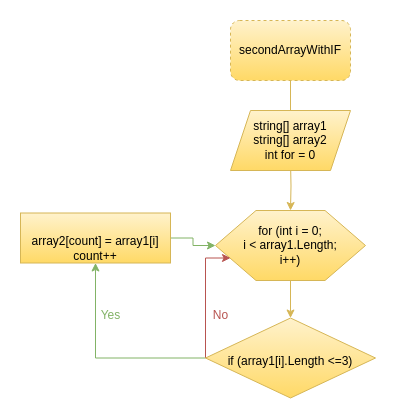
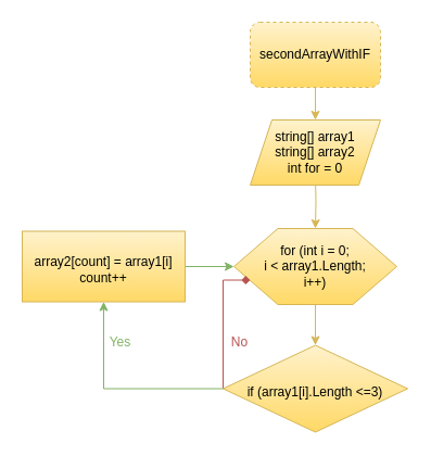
  <mxCell id="0" />
  <mxCell id="1" parent="0" />
- <mxCell id="2" value="" style="edgeStyle=orthogonalEdgeStyle;rounded=0;orthogonalLoop=1;jettySize=auto;html=1;fillColor=#fff2cc;strokeColor=#d6b656;gradientColor=#ffd966;endArrow=none;" edge="1" parent="1" source="3" target="5"><mxGeometry relative="1" as="geometry" /></mxCell>
+ <mxCell id="2" value="" style="edgeStyle=orthogonalEdgeStyle;rounded=0;orthogonalLoop=1;jettySize=auto;html=1;fillColor=#fff2cc;strokeColor=#d6b656;gradientColor=#ffd966;" edge="1" parent="1" source="3" target="5"><mxGeometry relative="1" as="geometry" /></mxCell>
  <mxCell id="3" value="secondArrayWithIF" style="rounded=1;whiteSpace=wrap;html=1;fillColor=#fff2cc;strokeColor=#d6b656;gradientColor=#ffd966;dashed=1;" vertex="1" parent="1"><mxGeometry x="230" y="20" width="120" height="60" as="geometry" /></mxCell>
  <mxCell id="4" value="" style="edgeStyle=orthogonalEdgeStyle;rounded=0;orthogonalLoop=1;jettySize=auto;html=1;fillColor=#fff2cc;strokeColor=#d6b656;gradientColor=#ffd966;" edge="1" parent="1" target="6"><mxGeometry relative="1" as="geometry"><mxPoint x="290" y="160" as="sourcePoint" /></mxGeometry></mxCell>
  <mxCell id="5" value="string[] array1&lt;br&gt;string[] array2&lt;br&gt;int for = 0" style="shape=parallelogram;perimeter=parallelogramPerimeter;whiteSpace=wrap;html=1;fixedSize=1;fillColor=#fff2cc;strokeColor=#d6b656;gradientColor=#ffd966;" vertex="1" parent="1"><mxGeometry x="230" y="110" width="120" height="60" as="geometry" /></mxCell>
  <mxCell id="6" value="" style="verticalLabelPosition=bottom;verticalAlign=top;html=1;shape=hexagon;perimeter=hexagonPerimeter2;arcSize=6;size=0.27;fillColor=#fff2cc;strokeColor=#d6b656;gradientColor=#ffd966;" vertex="1" parent="1"><mxGeometry x="215" y="210" width="150" height="70" as="geometry" /></mxCell>
  <mxCell id="7" value="" style="edgeStyle=orthogonalEdgeStyle;rounded=0;orthogonalLoop=1;jettySize=auto;html=1;fillColor=#fff2cc;strokeColor=#d6b656;gradientColor=#ffd966;" edge="1" parent="1" source="6" target="10"><mxGeometry relative="1" as="geometry" /></mxCell>
  <mxCell id="8" value="" style="edgeStyle=orthogonalEdgeStyle;rounded=0;orthogonalLoop=1;jettySize=auto;html=1;fillColor=#d5e8d4;strokeColor=#82b366;gradientColor=#97d077;" edge="1" parent="1" source="10" target="12"><mxGeometry relative="1" as="geometry"><Array as="points"><mxPoint x="95" y="358" /></Array></mxGeometry></mxCell>
- <mxCell id="9" style="edgeStyle=orthogonalEdgeStyle;rounded=0;orthogonalLoop=1;jettySize=auto;html=1;exitX=0;exitY=0.5;exitDx=0;exitDy=0;entryX=0;entryY=0.75;entryDx=0;entryDy=0;fillColor=#f8cecc;strokeColor=#b85450;gradientColor=#ea6b66;" edge="1" parent="1" source="10" target="13"><mxGeometry relative="1" as="geometry"><Array as="points"><mxPoint x="205" y="258" /></Array></mxGeometry></mxCell>
+ <mxCell id="9" style="edgeStyle=orthogonalEdgeStyle;rounded=0;orthogonalLoop=1;jettySize=auto;html=1;exitX=0;exitY=0.5;exitDx=0;exitDy=0;entryX=0;entryY=0.75;entryDx=0;entryDy=0;fillColor=#f8cecc;strokeColor=#b85450;gradientColor=#ea6b66;endArrow=diamond;" edge="1" parent="1" source="10" target="13"><mxGeometry relative="1" as="geometry"><Array as="points"><mxPoint x="205" y="258" /></Array></mxGeometry></mxCell>
  <mxCell id="10" value="&lt;br&gt;&lt;br&gt;if (array1[i].Length &amp;lt;=3)" style="rhombus;whiteSpace=wrap;html=1;verticalAlign=top;arcSize=6;fillColor=#fff2cc;strokeColor=#d6b656;gradientColor=#ffd966;" vertex="1" parent="1"><mxGeometry x="205" y="317.5" width="170" height="80" as="geometry" /></mxCell>
  <mxCell id="11" value="" style="edgeStyle=orthogonalEdgeStyle;rounded=0;orthogonalLoop=1;jettySize=auto;html=1;fillColor=#d5e8d4;strokeColor=#82b366;gradientColor=#97d077;" edge="1" parent="1" source="12" target="6"><mxGeometry relative="1" as="geometry" /></mxCell>
- <mxCell id="12" value="&lt;br&gt;array2[count] = array1[i]&lt;br&gt;count++" style="whiteSpace=wrap;html=1;verticalAlign=top;arcSize=6;fillColor=#fff2cc;strokeColor=#d6b656;gradientColor=#ffd966;" vertex="1" parent="1"><mxGeometry x="20" y="212.5" width="150" height="50" as="geometry" /></mxCell>
+ <mxCell id="12" value="&lt;br&gt;array2[count] = array1[i]&lt;br&gt;count++" style="whiteSpace=wrap;html=1;verticalAlign=top;arcSize=6;fillColor=#fff2cc;strokeColor=#d6b656;gradientColor=#ffd966;" vertex="1" parent="1"><mxGeometry x="20" y="212.5" width="150" height="65" as="geometry" /></mxCell>
  <mxCell id="13" value="for (int i = 0;&lt;br&gt;i &amp;lt; array1.Length;&lt;br&gt;i++)" style="text;html=1;align=center;verticalAlign=middle;whiteSpace=wrap;rounded=0;" vertex="1" parent="1"><mxGeometry x="230" y="220" width="120" height="50" as="geometry" /></mxCell>
  <mxCell id="14" value="No" style="text;html=1;align=center;verticalAlign=middle;resizable=0;points=[];autosize=1;fontColor=#b85450;" vertex="1" parent="1"><mxGeometry x="200" y="300" width="40" height="30" as="geometry" /></mxCell>
  <mxCell id="15" value="Yes" style="text;html=1;align=center;verticalAlign=middle;resizable=0;points=[];autosize=1;fontColor=#82b366;" vertex="1" parent="1"><mxGeometry x="90" y="300" width="40" height="30" as="geometry" /></mxCell>
